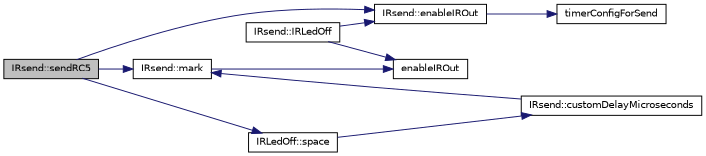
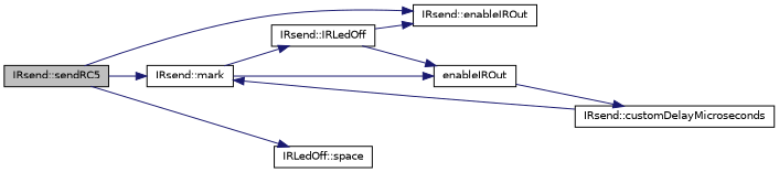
  digraph {
    rankdir=LR
    node [color=black fillcolor=white fontname=Helvetica fontsize=10 shape=record style=filled]
    edge [color=midnightblue fontname=Helvetica fontsize=10 labelfontname=Helvetica labelfontsize=10 style=solid]
    n1 [fillcolor=grey75 fontcolor=black height=0.2 label="IRsend::sendRC5" width=0.4]
    n2 [height=0.2 label="IRsend::enableIROut" width=0.4]
    n3 [height=0.2 label="IRsend::mark" width=0.4]
    n4 [height=0.2 label="IRLedOff::space" width=0.4]
-   n5 [height=0.2 label=timerConfigForSend width=0.4]
    n6 [height=0.2 label="IRsend::IRLedOff" width=0.4]
    n7 [height=0.2 label=enableIROut width=0.4]
    n8 [height=0.2 label="IRsend::customDelayMicroseconds" width=0.4]
    n1 -> n2
    n1 -> n3
    n1 -> n4
-   n2 -> n5
+   n3 -> n6
    n3 -> n7
-   n4 -> n8
+   n7 -> n8
    n6 -> n2
    n6 -> n7
    n8 -> n3
  }
